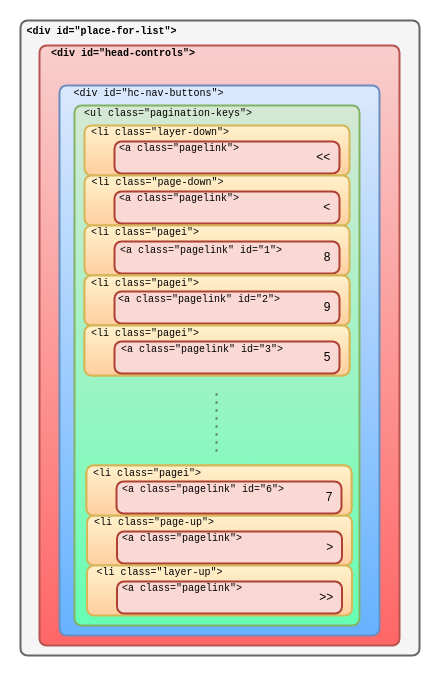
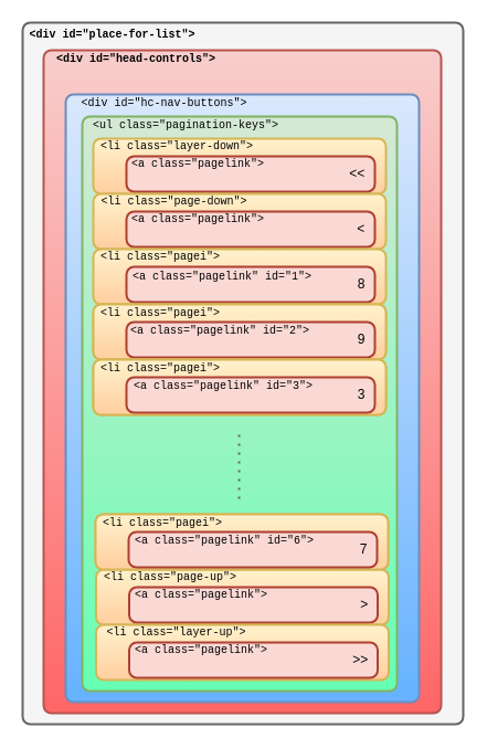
  <mxCell id="0" />
  <mxCell id="1" parent="0" />
  <mxCell id="2" value="" style="rounded=1;whiteSpace=wrap;html=1;absoluteArcSize=1;arcSize=14;strokeWidth=2;fillColor=#f5f5f5;strokeColor=#666666;fontColor=#333333;" parent="1" vertex="1"><mxGeometry x="20" y="20" width="399" height="635" as="geometry" /></mxCell>
  <mxCell id="3" value="" style="rounded=1;whiteSpace=wrap;html=1;absoluteArcSize=1;arcSize=14;strokeWidth=2;fillColor=#f8cecc;strokeColor=#b85450;gradientColor=#FF6666;" parent="1" vertex="1"><mxGeometry x="39" y="45" width="360" height="600" as="geometry" /></mxCell>
  <mxCell id="4" value="&lt;font face=&quot;Courier New&quot; style=&quot;font-size: 10px;&quot;&gt;&lt;b&gt;&amp;lt;div id=&quot;head-controls&quot;&amp;gt;&lt;/b&gt;&lt;/font&gt;" style="text;html=1;strokeColor=none;fillColor=none;align=center;verticalAlign=middle;whiteSpace=wrap;rounded=0;" parent="1" vertex="1"><mxGeometry x="48" y="47" width="150" height="10" as="geometry" /></mxCell>
  <mxCell id="5" value="&lt;font face=&quot;Courier New&quot; style=&quot;font-size: 10px;&quot;&gt;&lt;b&gt;&amp;lt;div id=&quot;place-for-list&quot;&amp;gt;&lt;/b&gt;&lt;/font&gt;" style="text;html=1;strokeColor=none;fillColor=none;align=center;verticalAlign=middle;whiteSpace=wrap;rounded=0;" parent="1" vertex="1"><mxGeometry x="24" y="25" width="155" height="10" as="geometry" /></mxCell>
  <mxCell id="6" value="" style="rounded=1;whiteSpace=wrap;html=1;absoluteArcSize=1;arcSize=14;strokeWidth=2;fillColor=#dae8fc;strokeColor=#6c8ebf;gradientColor=#66B2FF;" parent="1" vertex="1"><mxGeometry x="59" y="85" width="320" height="550" as="geometry" /></mxCell>
  <mxCell id="7" value="" style="rounded=1;whiteSpace=wrap;html=1;absoluteArcSize=1;arcSize=14;strokeWidth=2;fillColor=#d5e8d4;strokeColor=#82b366;gradientColor=#66FFB3;" parent="1" vertex="1"><mxGeometry x="74" y="105" width="285" height="520" as="geometry" /></mxCell>
  <mxCell id="8" value="" style="rounded=1;whiteSpace=wrap;html=1;absoluteArcSize=1;arcSize=14;strokeWidth=2;fillColor=#fff2cc;strokeColor=#d6b656;gradientColor=#FFCE9F;" parent="1" vertex="1"><mxGeometry x="84" y="125" width="265" height="50" as="geometry" /></mxCell>
  <mxCell id="9" value="&lt;font face=&quot;Courier New&quot; style=&quot;font-size: 10px;&quot;&gt;&amp;lt;div id=&quot;hc-nav-buttons&quot;&amp;gt;&lt;/font&gt;" style="text;html=1;strokeColor=none;fillColor=none;align=center;verticalAlign=middle;whiteSpace=wrap;rounded=0;" parent="1" vertex="1"><mxGeometry x="70" y="87" width="157" height="10" as="geometry" /></mxCell>
  <mxCell id="10" value="&lt;font face=&quot;Courier New&quot; style=&quot;font-size: 10px;&quot;&gt;&amp;lt;ul class=&quot;pagination-keys&quot;&amp;gt;&lt;/font&gt;" style="text;html=1;strokeColor=none;fillColor=none;align=center;verticalAlign=middle;whiteSpace=wrap;rounded=0;" parent="1" vertex="1"><mxGeometry x="78" y="107" width="180" height="10" as="geometry" /></mxCell>
  <mxCell id="11" value="&lt;font face=&quot;Courier New&quot; style=&quot;font-size: 10px;&quot;&gt;&amp;lt;li class=&quot;layer-down&quot;&amp;gt;&lt;/font&gt;" style="text;html=1;strokeColor=none;fillColor=none;align=center;verticalAlign=middle;whiteSpace=wrap;rounded=0;rotation=0;" parent="1" vertex="1"><mxGeometry x="85" y="126" width="150" height="10" as="geometry" /></mxCell>
  <mxCell id="12" value="&amp;lt;&amp;lt;&amp;nbsp;&amp;nbsp;" style="rounded=1;whiteSpace=wrap;html=1;absoluteArcSize=1;arcSize=14;strokeWidth=2;fillColor=#fad9d5;strokeColor=#ae4132;align=right;" parent="1" vertex="1"><mxGeometry x="114" y="141" width="225" height="32" as="geometry" /></mxCell>
  <mxCell id="13" value="&lt;font face=&quot;Courier New&quot; style=&quot;font-size: 10px;&quot;&gt;&amp;lt;a class=&quot;pagelink&quot;&amp;gt;&lt;/font&gt;" style="text;html=1;strokeColor=none;fillColor=none;align=center;verticalAlign=middle;whiteSpace=wrap;rounded=0;rotation=0;" parent="1" vertex="1"><mxGeometry x="114" y="142" width="130" height="10" as="geometry" /></mxCell>
  <mxCell id="14" value="" style="rounded=1;whiteSpace=wrap;html=1;absoluteArcSize=1;arcSize=14;strokeWidth=2;fillColor=#fff2cc;strokeColor=#d6b656;gradientColor=#FFCE9F;" parent="1" vertex="1"><mxGeometry x="84" y="175" width="265" height="50" as="geometry" /></mxCell>
  <mxCell id="15" value="&amp;lt;&amp;nbsp;&amp;nbsp;" style="rounded=1;whiteSpace=wrap;html=1;absoluteArcSize=1;arcSize=14;strokeWidth=2;fillColor=#fad9d5;strokeColor=#ae4132;align=right;" parent="1" vertex="1"><mxGeometry x="114" y="191" width="225" height="32" as="geometry" /></mxCell>
  <mxCell id="16" value="&lt;font face=&quot;Courier New&quot; style=&quot;font-size: 10px;&quot;&gt;&amp;lt;a class=&quot;pagelink&quot;&amp;gt;&lt;/font&gt;" style="text;html=1;strokeColor=none;fillColor=none;align=center;verticalAlign=middle;whiteSpace=wrap;rounded=0;rotation=0;" parent="1" vertex="1"><mxGeometry x="113" y="192" width="132" height="10" as="geometry" /></mxCell>
  <mxCell id="17" value="&lt;font face=&quot;Courier New&quot; style=&quot;font-size: 10px;&quot;&gt;&amp;lt;li class=&quot;page-down&quot;&amp;gt;&lt;/font&gt;" style="text;html=1;strokeColor=none;fillColor=none;align=center;verticalAlign=middle;whiteSpace=wrap;rounded=0;rotation=0;" parent="1" vertex="1"><mxGeometry x="89.5" y="176" width="134.5" height="10" as="geometry" /></mxCell>
  <mxCell id="18" value="" style="rounded=1;whiteSpace=wrap;html=1;absoluteArcSize=1;arcSize=14;strokeWidth=2;fillColor=#fff2cc;strokeColor=#d6b656;gradientColor=#FFCE9F;" parent="1" vertex="1"><mxGeometry x="84" y="225" width="265" height="50" as="geometry" /></mxCell>
  <mxCell id="19" value="8&amp;nbsp;&amp;nbsp;" style="rounded=1;whiteSpace=wrap;html=1;absoluteArcSize=1;arcSize=14;strokeWidth=2;fillColor=#fad9d5;strokeColor=#ae4132;align=right;" parent="1" vertex="1"><mxGeometry x="114" y="241" width="225" height="32" as="geometry" /></mxCell>
  <mxCell id="20" value="&lt;font face=&quot;Courier New&quot; style=&quot;font-size: 10px;&quot;&gt;&amp;lt;a class=&quot;pagelink&quot; id=&quot;1&quot;&amp;gt;&lt;/font&gt;" style="text;html=1;strokeColor=none;fillColor=none;align=center;verticalAlign=middle;whiteSpace=wrap;rounded=0;rotation=0;" parent="1" vertex="1"><mxGeometry x="112" y="244" width="178" height="10" as="geometry" /></mxCell>
  <mxCell id="21" value="&lt;font face=&quot;Courier New&quot; style=&quot;font-size: 10px;&quot;&gt;&amp;lt;li class=&quot;pagei&quot;&amp;gt;&lt;/font&gt;" style="text;html=1;strokeColor=none;fillColor=none;align=center;verticalAlign=middle;whiteSpace=wrap;rounded=0;rotation=0;" parent="1" vertex="1"><mxGeometry x="85" y="226" width="119.5" height="10" as="geometry" /></mxCell>
  <mxCell id="22" value="" style="group;verticalAlign=middle;fillColor=#fff2cc;strokeColor=#d6b656;rounded=1;arcSize=14;strokeWidth=2;gradientColor=#FFCE9F;" parent="1" vertex="1" connectable="0"><mxGeometry x="84" y="275" width="265" height="50" as="geometry" /></mxCell>
  <mxCell id="23" value="" style="rounded=1;whiteSpace=wrap;html=1;absoluteArcSize=1;arcSize=14;strokeWidth=2;fillColor=#fff2cc;strokeColor=#d6b656;gradientColor=#FFCE9F;" parent="22" vertex="1"><mxGeometry width="265" height="50" as="geometry" /></mxCell>
  <mxCell id="24" value="9&amp;nbsp;&amp;nbsp;" style="rounded=1;whiteSpace=wrap;html=1;absoluteArcSize=1;arcSize=14;strokeWidth=2;fillColor=#fad9d5;strokeColor=#ae4132;align=right;" parent="22" vertex="1"><mxGeometry x="30" y="16" width="225" height="32" as="geometry" /></mxCell>
  <mxCell id="25" value="&lt;font face=&quot;Courier New&quot; style=&quot;font-size: 10px;&quot;&gt;&amp;lt;a class=&quot;pagelink&quot; id=&quot;2&quot;&amp;gt;&lt;/font&gt;" style="text;html=1;strokeColor=none;fillColor=none;align=center;verticalAlign=middle;whiteSpace=wrap;rounded=0;rotation=0;" parent="22" vertex="1"><mxGeometry x="28.5" y="18" width="171.5" height="10" as="geometry" /></mxCell>
  <mxCell id="26" value="&lt;font face=&quot;Courier New&quot; style=&quot;font-size: 10px;&quot;&gt;&amp;lt;li class=&quot;pagei&quot;&amp;gt;&lt;/font&gt;" style="text;html=1;strokeColor=none;fillColor=none;align=center;verticalAlign=middle;whiteSpace=wrap;rounded=0;rotation=0;" parent="22" vertex="1"><mxGeometry x="1" y="2" width="119.5" height="10" as="geometry" /></mxCell>
  <mxCell id="27" value="" style="group;verticalAlign=middle;fillColor=#fff2cc;strokeColor=#d6b656;rounded=1;arcSize=14;strokeWidth=2;gradientColor=#FFCE9F;container=0;" parent="1" vertex="1" connectable="0"><mxGeometry x="84" y="325" width="265" height="50" as="geometry" /></mxCell>
  <mxCell id="28" value="" style="group;verticalAlign=middle;fillColor=#fff2cc;strokeColor=#d6b656;gradientColor=#FFCE9F;rounded=1;arcSize=14;strokeWidth=2;container=0;" parent="1" vertex="1" connectable="0"><mxGeometry x="86" y="465" width="265" height="50" as="geometry" /></mxCell>
  <mxCell id="29" value="" style="rounded=1;whiteSpace=wrap;html=1;absoluteArcSize=1;arcSize=14;strokeWidth=2;fillColor=#fff2cc;strokeColor=#d6b656;gradientColor=#FFCE9F;" parent="1" vertex="1"><mxGeometry x="86.5" y="515" width="265" height="50" as="geometry" /></mxCell>
  <mxCell id="30" value="&lt;font face=&quot;Courier New&quot; style=&quot;font-size: 10px;&quot;&gt;&amp;lt;li class=&quot;page-up&quot;&amp;gt;&lt;/font&gt;" style="text;html=1;strokeColor=none;fillColor=none;align=center;verticalAlign=middle;whiteSpace=wrap;rounded=0;rotation=0;" parent="1" vertex="1"><mxGeometry x="87.5" y="516" width="131.5" height="10" as="geometry" /></mxCell>
  <mxCell id="31" value="&amp;gt;&amp;nbsp;&amp;nbsp;" style="rounded=1;whiteSpace=wrap;html=1;absoluteArcSize=1;arcSize=14;strokeWidth=2;fillColor=#fad9d5;strokeColor=#ae4132;align=right;" parent="1" vertex="1"><mxGeometry x="116.5" y="531" width="225" height="32" as="geometry" /></mxCell>
  <mxCell id="32" value="&lt;font face=&quot;Courier New&quot; style=&quot;font-size: 10px;&quot;&gt;&amp;lt;a class=&quot;pagelink&quot;&amp;gt;&lt;/font&gt;" style="text;html=1;strokeColor=none;fillColor=none;align=center;verticalAlign=middle;whiteSpace=wrap;rounded=0;rotation=0;" parent="1" vertex="1"><mxGeometry x="116.5" y="532" width="130" height="10" as="geometry" /></mxCell>
  <mxCell id="33" value="" style="rounded=1;whiteSpace=wrap;html=1;absoluteArcSize=1;arcSize=14;strokeWidth=2;fillColor=#fff2cc;strokeColor=#d6b656;gradientColor=#FFCE9F;" parent="1" vertex="1"><mxGeometry x="86.5" y="565" width="265" height="50" as="geometry" /></mxCell>
  <mxCell id="34" value="&amp;gt;&amp;gt;&amp;nbsp;&amp;nbsp;" style="rounded=1;whiteSpace=wrap;html=1;absoluteArcSize=1;arcSize=14;strokeWidth=2;fillColor=#fad9d5;strokeColor=#ae4132;align=right;" parent="1" vertex="1"><mxGeometry x="116.5" y="581" width="225" height="32" as="geometry" /></mxCell>
  <mxCell id="35" value="&lt;font face=&quot;Courier New&quot; style=&quot;font-size: 10px;&quot;&gt;&amp;lt;a class=&quot;pagelink&quot;&amp;gt;&lt;/font&gt;" style="text;html=1;strokeColor=none;fillColor=none;align=center;verticalAlign=middle;whiteSpace=wrap;rounded=0;rotation=0;" parent="1" vertex="1"><mxGeometry x="115.5" y="582" width="132" height="10" as="geometry" /></mxCell>
  <mxCell id="36" value="&lt;font face=&quot;Courier New&quot; style=&quot;font-size: 10px;&quot;&gt;&amp;lt;li class=&quot;layer-up&quot;&amp;gt;&lt;/font&gt;" style="text;html=1;strokeColor=none;fillColor=none;align=center;verticalAlign=middle;whiteSpace=wrap;rounded=0;rotation=0;" parent="1" vertex="1"><mxGeometry x="91" y="566" width="137" height="10" as="geometry" /></mxCell>
  <mxCell id="37" value="" style="endArrow=none;dashed=1;html=1;dashPattern=1 3;strokeWidth=2;rounded=0;fillColor=#f5f5f5;strokeColor=#666666;" parent="1" edge="1"><mxGeometry width="50" height="50" relative="1" as="geometry"><mxPoint x="216.05" y="451" as="sourcePoint" /><mxPoint x="216.05" y="391" as="targetPoint" /></mxGeometry></mxCell>
  <mxCell id="38" value="" style="rounded=1;whiteSpace=wrap;html=1;absoluteArcSize=1;arcSize=14;strokeWidth=2;fillColor=#fff2cc;strokeColor=#d6b656;container=0;gradientColor=#FFCE9F;" parent="1" vertex="1"><mxGeometry x="84" y="325" width="265" height="50" as="geometry" /></mxCell>
- <mxCell id="39" value="5&amp;nbsp;&amp;nbsp;" style="rounded=1;whiteSpace=wrap;html=1;absoluteArcSize=1;arcSize=14;strokeWidth=2;fillColor=#fad9d5;strokeColor=#ae4132;align=right;" parent="1" vertex="1"><mxGeometry x="114" y="341" width="225" height="32" as="geometry" /></mxCell>
+ <mxCell id="39" value="3&amp;nbsp;&amp;nbsp;" style="rounded=1;whiteSpace=wrap;html=1;absoluteArcSize=1;arcSize=14;strokeWidth=2;fillColor=#fad9d5;strokeColor=#ae4132;align=right;" parent="1" vertex="1"><mxGeometry x="114" y="341" width="225" height="32" as="geometry" /></mxCell>
  <mxCell id="40" value="&lt;font face=&quot;Courier New&quot; style=&quot;font-size: 10px;&quot;&gt;&amp;lt;a class=&quot;pagelink&quot; id=&quot;3&quot;&amp;gt;&lt;/font&gt;" style="text;html=1;strokeColor=none;fillColor=none;align=center;verticalAlign=middle;whiteSpace=wrap;rounded=0;rotation=0;" parent="1" vertex="1"><mxGeometry x="112.5" y="343" width="177.5" height="10" as="geometry" /></mxCell>
  <mxCell id="41" value="&lt;font face=&quot;Courier New&quot; style=&quot;font-size: 10px;&quot;&gt;&amp;lt;li class=&quot;pagei&quot;&amp;gt;&lt;/font&gt;" style="text;html=1;strokeColor=none;fillColor=none;align=center;verticalAlign=middle;whiteSpace=wrap;rounded=0;rotation=0;" parent="1" vertex="1"><mxGeometry x="85" y="327" width="119.5" height="10" as="geometry" /></mxCell>
  <mxCell id="42" value="" style="rounded=1;whiteSpace=wrap;html=1;absoluteArcSize=1;arcSize=14;strokeWidth=2;fillColor=#fff2cc;strokeColor=#d6b656;gradientColor=#FFCE9F;" parent="1" vertex="1"><mxGeometry x="86" y="465" width="265" height="50" as="geometry" /></mxCell>
  <mxCell id="43" value="7&amp;nbsp;&amp;nbsp;" style="rounded=1;whiteSpace=wrap;html=1;absoluteArcSize=1;arcSize=14;strokeWidth=2;fillColor=#fad9d5;strokeColor=#ae4132;align=right;" parent="1" vertex="1"><mxGeometry x="116" y="481" width="225" height="32" as="geometry" /></mxCell>
  <mxCell id="44" value="&lt;font face=&quot;Courier New&quot; style=&quot;font-size: 10px;&quot;&gt;&amp;lt;a class=&quot;pagelink&quot; id=&quot;6&quot;&amp;gt;&lt;/font&gt;" style="text;html=1;strokeColor=none;fillColor=none;align=center;verticalAlign=middle;whiteSpace=wrap;rounded=0;rotation=0;" parent="1" vertex="1"><mxGeometry x="114.5" y="483" width="175.5" height="10" as="geometry" /></mxCell>
  <mxCell id="45" value="&lt;font face=&quot;Courier New&quot; style=&quot;font-size: 10px;&quot;&gt;&amp;lt;li class=&quot;pagei&quot;&amp;gt;&lt;/font&gt;" style="text;html=1;strokeColor=none;fillColor=none;align=center;verticalAlign=middle;whiteSpace=wrap;rounded=0;rotation=0;" parent="1" vertex="1"><mxGeometry x="87" y="467" width="119.5" height="10" as="geometry" /></mxCell>
